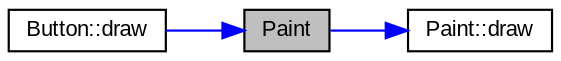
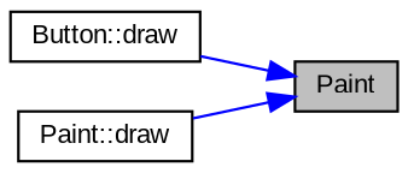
  digraph {
    fontname="Liberation Sans"
    rankdir=RL
    node [color=black fillcolor=white fontname="Liberation Sans" fontsize=10 shape=record style=filled]
    edge [color=blue dir=back fontname="Liberation Sans" fontsize=10 labelfontname=Helvetica labelfontsize=10 style=solid]
    n1 [fillcolor=grey75 fontcolor=black height=0.2 label=Paint width=0.4]
    n2 [height=0.2 label="Button::draw" width=0.4]
    n3 [height=0.2 label="Paint::draw" width=0.4]
    n1 -> n2
-   n3 -> n1
+   n1 -> n3
  }
